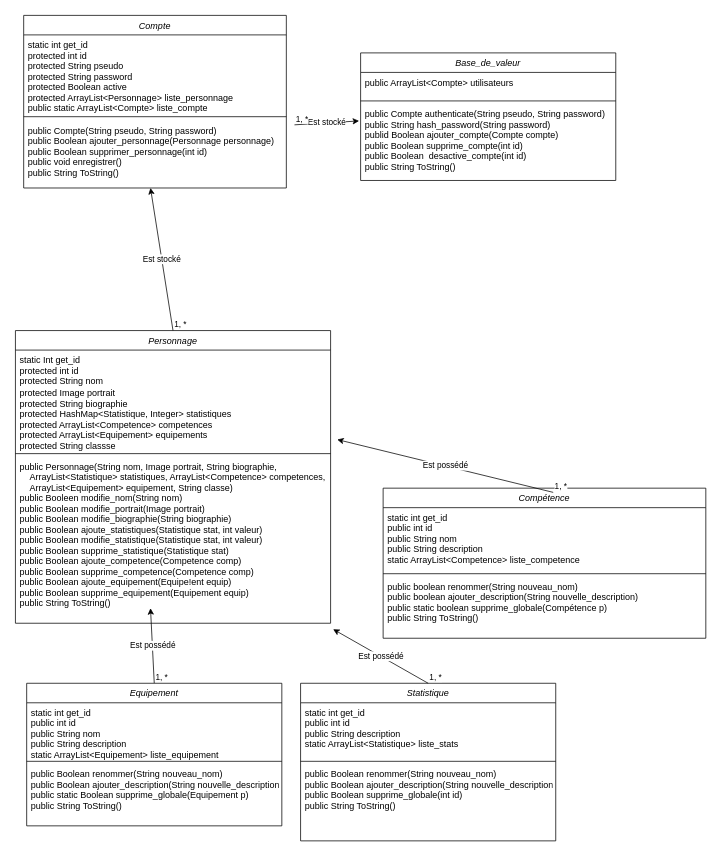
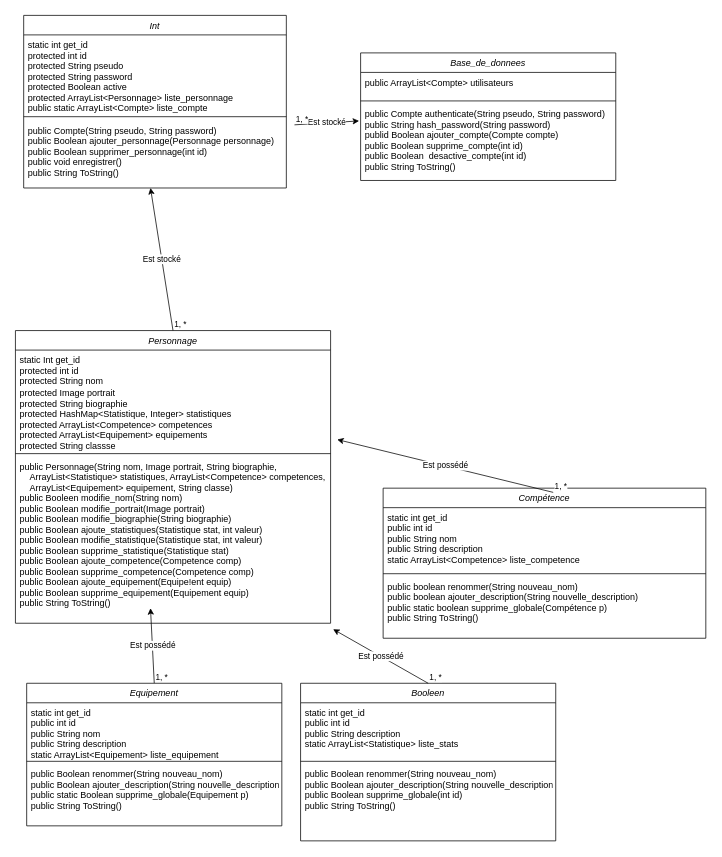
  <mxCell id="0" />
  <mxCell id="1" parent="0" />
- <mxCell id="2" value="Compte" style="swimlane;fontStyle=2;align=center;verticalAlign=top;childLayout=stackLayout;horizontal=1;startSize=26;horizontalStack=0;resizeParent=1;resizeLast=0;collapsible=1;marginBottom=0;rounded=0;shadow=0;strokeWidth=1;" vertex="1" parent="1"><mxGeometry x="31" y="20" width="350" height="230" as="geometry"><mxRectangle x="230" y="140" width="160" height="26" as="alternateBounds" /></mxGeometry></mxCell>
+ <mxCell id="2" value="Int" style="swimlane;fontStyle=2;align=center;verticalAlign=top;childLayout=stackLayout;horizontal=1;startSize=26;horizontalStack=0;resizeParent=1;resizeLast=0;collapsible=1;marginBottom=0;rounded=0;shadow=0;strokeWidth=1;" vertex="1" parent="1"><mxGeometry x="31" y="20" width="350" height="230" as="geometry"><mxRectangle x="230" y="140" width="160" height="26" as="alternateBounds" /></mxGeometry></mxCell>
  <mxCell id="3" value="static int get_id&#10;protected int id&#10;protected String pseudo&#10;protected String password&#10;protected Boolean active&#10;protected ArrayList&lt;Personnage&gt; liste_personnage&#10;public static ArrayList&lt;Compte&gt; liste_compte" style="text;align=left;verticalAlign=top;spacingLeft=4;spacingRight=4;overflow=hidden;rotatable=0;points=[[0,0.5],[1,0.5]];portConstraint=eastwest;" vertex="1" parent="2"><mxGeometry y="26" width="350" height="104" as="geometry" /></mxCell>
  <mxCell id="4" value="" style="line;html=1;strokeWidth=1;align=left;verticalAlign=middle;spacingTop=-1;spacingLeft=3;spacingRight=3;rotatable=0;labelPosition=right;points=[];portConstraint=eastwest;" vertex="1" parent="2"><mxGeometry y="130" width="350" height="10" as="geometry" /></mxCell>
  <mxCell id="5" value="public Compte(String pseudo, String password)&#10;public Boolean ajouter_personnage(Personnage personnage)&#10;public Boolean supprimer_personnage(int id)&#10;public void enregistrer()&#10;public String ToString()" style="text;align=left;verticalAlign=top;spacingLeft=4;spacingRight=4;overflow=hidden;rotatable=0;points=[[0,0.5],[1,0.5]];portConstraint=eastwest;" vertex="1" parent="2"><mxGeometry y="140" width="350" height="76" as="geometry" /></mxCell>
- <mxCell id="6" value="Base_de_valeur" style="swimlane;fontStyle=2;align=center;verticalAlign=top;childLayout=stackLayout;horizontal=1;startSize=26;horizontalStack=0;resizeParent=1;resizeLast=0;collapsible=1;marginBottom=0;rounded=0;shadow=0;strokeWidth=1;" vertex="1" parent="1"><mxGeometry x="480" y="70" width="340" height="170" as="geometry"><mxRectangle x="230" y="140" width="160" height="26" as="alternateBounds" /></mxGeometry></mxCell>
+ <mxCell id="6" value="Base_de_donnees" style="swimlane;fontStyle=2;align=center;verticalAlign=top;childLayout=stackLayout;horizontal=1;startSize=26;horizontalStack=0;resizeParent=1;resizeLast=0;collapsible=1;marginBottom=0;rounded=0;shadow=0;strokeWidth=1;" vertex="1" parent="1"><mxGeometry x="480" y="70" width="340" height="170" as="geometry"><mxRectangle x="230" y="140" width="160" height="26" as="alternateBounds" /></mxGeometry></mxCell>
  <mxCell id="7" value="public ArrayList&lt;Compte&gt; utilisateurs" style="text;align=left;verticalAlign=top;spacingLeft=4;spacingRight=4;overflow=hidden;rotatable=0;points=[[0,0.5],[1,0.5]];portConstraint=eastwest;" vertex="1" parent="6"><mxGeometry y="26" width="340" height="34" as="geometry" /></mxCell>
  <mxCell id="8" value="" style="line;html=1;strokeWidth=1;align=left;verticalAlign=middle;spacingTop=-1;spacingLeft=3;spacingRight=3;rotatable=0;labelPosition=right;points=[];portConstraint=eastwest;" vertex="1" parent="6"><mxGeometry y="60" width="340" height="8" as="geometry" /></mxCell>
  <mxCell id="9" value="public Compte authenticate(String pseudo, String password)&#10;public String hash_password(String password)&#10;publid Boolean ajouter_compte(Compte compte)&#10;public Boolean supprime_compte(int id)&#10;public Boolean  desactive_compte(int id)&#10;public String ToString()" style="text;align=left;verticalAlign=top;spacingLeft=4;spacingRight=4;overflow=hidden;rotatable=0;points=[[0,0.5],[1,0.5]];portConstraint=eastwest;" vertex="1" parent="6"><mxGeometry y="68" width="340" height="102" as="geometry" /></mxCell>
  <mxCell id="10" value="Personnage" style="swimlane;fontStyle=2;align=center;verticalAlign=top;childLayout=stackLayout;horizontal=1;startSize=26;horizontalStack=0;resizeParent=1;resizeLast=0;collapsible=1;marginBottom=0;rounded=0;shadow=0;strokeWidth=1;" vertex="1" parent="1"><mxGeometry x="20" y="440" width="420" height="390" as="geometry"><mxRectangle x="230" y="140" width="160" height="26" as="alternateBounds" /></mxGeometry></mxCell>
  <mxCell id="11" value="static Int get_id&#10;protected int id&#10;protected String nom" style="text;align=left;verticalAlign=top;spacingLeft=4;spacingRight=4;overflow=hidden;rotatable=0;points=[[0,0.5],[1,0.5]];portConstraint=eastwest;" vertex="1" parent="10"><mxGeometry y="26" width="420" height="44" as="geometry" /></mxCell>
  <mxCell id="12" value="protected Image portrait&#10;protected String biographie&#10;protected HashMap&lt;Statistique, Integer&gt; statistiques&#10;protected ArrayList&lt;Competence&gt; competences&#10;protected ArrayList&lt;Equipement&gt; equipements&#10;protected String classse " style="text;align=left;verticalAlign=top;spacingLeft=4;spacingRight=4;overflow=hidden;rotatable=0;points=[[0,0.5],[1,0.5]];portConstraint=eastwest;rounded=0;shadow=0;html=0;" vertex="1" parent="10"><mxGeometry y="70" width="420" height="90" as="geometry" /></mxCell>
  <mxCell id="13" value="" style="line;html=1;strokeWidth=1;align=left;verticalAlign=middle;spacingTop=-1;spacingLeft=3;spacingRight=3;rotatable=0;labelPosition=right;points=[];portConstraint=eastwest;" vertex="1" parent="10"><mxGeometry y="160" width="420" height="8" as="geometry" /></mxCell>
  <mxCell id="14" value="public Personnage(String nom, Image portrait, String biographie,&#10;    ArrayList&lt;Statistique&gt; statistiques, ArrayList&lt;Competence&gt; competences,&#10;    ArrayList&lt;Equipement&gt; equipement, String classe)&#10;public Booleen modifie_nom(String nom)&#10;public Boolean modifie_portrait(Image portrait)&#10;public Boolean modifie_biographie(String biographie)&#10;public Boolean ajoute_statistiques(Statistique stat, int valeur)&#10;public Boolean modifie_statistique(Statistique stat, int valeur)&#10;public Boolean supprime_statistique(Statistique stat)&#10;public Boolean ajoute_competence(Competence comp)&#10;public Boolean supprime_competence(Competence comp)&#10;public Boolean ajoute_equipement(Equipe!ent equip)&#10;public Boolean supprime_equipement(Equipement equip)&#10;public String ToString()" style="text;align=left;verticalAlign=top;spacingLeft=4;spacingRight=4;overflow=hidden;rotatable=0;points=[[0,0.5],[1,0.5]];portConstraint=eastwest;" vertex="1" parent="10"><mxGeometry y="168" width="420" height="222" as="geometry" /></mxCell>
  <mxCell id="15" value="Compétence" style="swimlane;fontStyle=2;align=center;verticalAlign=top;childLayout=stackLayout;horizontal=1;startSize=26;horizontalStack=0;resizeParent=1;resizeLast=0;collapsible=1;marginBottom=0;rounded=0;shadow=0;strokeWidth=1;" vertex="1" parent="1"><mxGeometry x="510" y="650" width="430" height="200" as="geometry"><mxRectangle x="230" y="140" width="160" height="26" as="alternateBounds" /></mxGeometry></mxCell>
  <mxCell id="16" value="static int get_id&#10;public int id&#10;public String nom&#10;public String description&#10;static ArrayList&lt;Competence&gt; liste_competence&#10;" style="text;align=left;verticalAlign=top;spacingLeft=4;spacingRight=4;overflow=hidden;rotatable=0;points=[[0,0.5],[1,0.5]];portConstraint=eastwest;" vertex="1" parent="15"><mxGeometry y="26" width="430" height="84" as="geometry" /></mxCell>
  <mxCell id="17" value="" style="line;html=1;strokeWidth=1;align=left;verticalAlign=middle;spacingTop=-1;spacingLeft=3;spacingRight=3;rotatable=0;labelPosition=right;points=[];portConstraint=eastwest;" vertex="1" parent="15"><mxGeometry y="110" width="430" height="8" as="geometry" /></mxCell>
  <mxCell id="18" value="public boolean renommer(String nouveau_nom)&#10;public boolean ajouter_description(String nouvelle_description)&#10;public static boolean supprime_globale(Compétence p)&#10;public String ToString()" style="text;align=left;verticalAlign=top;spacingLeft=4;spacingRight=4;overflow=hidden;rotatable=0;points=[[0,0.5],[1,0.5]];portConstraint=eastwest;" vertex="1" parent="15"><mxGeometry y="118" width="430" height="82" as="geometry" /></mxCell>
- <mxCell id="19" value="Statistique" style="swimlane;fontStyle=2;align=center;verticalAlign=top;childLayout=stackLayout;horizontal=1;startSize=26;horizontalStack=0;resizeParent=1;resizeLast=0;collapsible=1;marginBottom=0;rounded=0;shadow=0;strokeWidth=1;" vertex="1" parent="1"><mxGeometry x="400" y="910" width="340" height="210" as="geometry"><mxRectangle x="230" y="140" width="160" height="26" as="alternateBounds" /></mxGeometry></mxCell>
+ <mxCell id="19" value="Booleen" style="swimlane;fontStyle=2;align=center;verticalAlign=top;childLayout=stackLayout;horizontal=1;startSize=26;horizontalStack=0;resizeParent=1;resizeLast=0;collapsible=1;marginBottom=0;rounded=0;shadow=0;strokeWidth=1;" vertex="1" parent="1"><mxGeometry x="400" y="910" width="340" height="210" as="geometry"><mxRectangle x="230" y="140" width="160" height="26" as="alternateBounds" /></mxGeometry></mxCell>
  <mxCell id="20" value="static int get_id&#10;public int id&#10;public String description&#10;static ArrayList&lt;Statistique&gt; liste_stats" style="text;align=left;verticalAlign=top;spacingLeft=4;spacingRight=4;overflow=hidden;rotatable=0;points=[[0,0.5],[1,0.5]];portConstraint=eastwest;" vertex="1" parent="19"><mxGeometry y="26" width="340" height="74" as="geometry" /></mxCell>
  <mxCell id="21" value="" style="line;html=1;strokeWidth=1;align=left;verticalAlign=middle;spacingTop=-1;spacingLeft=3;spacingRight=3;rotatable=0;labelPosition=right;points=[];portConstraint=eastwest;" vertex="1" parent="19"><mxGeometry y="100" width="340" height="8" as="geometry" /></mxCell>
  <mxCell id="22" value="public Boolean renommer(String nouveau_nom)&#10;public Boolean ajouter_description(String nouvelle_description)&#10;public Boolean supprime_globale(int id)&#10;public String ToString()" style="text;align=left;verticalAlign=top;spacingLeft=4;spacingRight=4;overflow=hidden;rotatable=0;points=[[0,0.5],[1,0.5]];portConstraint=eastwest;" vertex="1" parent="19"><mxGeometry y="108" width="340" height="102" as="geometry" /></mxCell>
  <mxCell id="23" value="Est stocké" style="endArrow=classic;html=1;rounded=0;exitX=1.031;exitY=0.077;exitDx=0;exitDy=0;exitPerimeter=0;entryX=-0.006;entryY=0.222;entryDx=0;entryDy=0;entryPerimeter=0;" edge="1" parent="1" source="5" target="9"><mxGeometry relative="1" as="geometry"><mxPoint x="360" y="170" as="sourcePoint" /><mxPoint x="520" y="170" as="targetPoint" /></mxGeometry></mxCell>
  <mxCell id="24" value="1, *" style="edgeLabel;resizable=0;html=1;;align=left;verticalAlign=bottom;" connectable="0" vertex="1" parent="23"><mxGeometry x="-1" relative="1" as="geometry" /></mxCell>
  <mxCell id="25" value="&lt;div&gt;&lt;br&gt;&lt;/div&gt;&lt;div&gt;&lt;br&gt;&lt;/div&gt;" style="edgeLabel;resizable=0;html=1;;align=right;verticalAlign=bottom;" connectable="0" vertex="1" parent="23"><mxGeometry x="1" relative="1" as="geometry" /></mxCell>
  <mxCell id="26" value="Est stocké" style="endArrow=classic;html=1;rounded=0;exitX=0.5;exitY=0;exitDx=0;exitDy=0;" edge="1" parent="1" source="10"><mxGeometry relative="1" as="geometry"><mxPoint x="80" y="373" as="sourcePoint" /><mxPoint x="200" y="250" as="targetPoint" /></mxGeometry></mxCell>
  <mxCell id="27" value="1, *" style="edgeLabel;resizable=0;html=1;;align=left;verticalAlign=bottom;" connectable="0" vertex="1" parent="26"><mxGeometry x="-1" relative="1" as="geometry" /></mxCell>
  <mxCell id="28" value="&lt;div&gt;&lt;br&gt;&lt;/div&gt;&lt;div&gt;&lt;br&gt;&lt;/div&gt;" style="edgeLabel;resizable=0;html=1;;align=right;verticalAlign=bottom;" connectable="0" vertex="1" parent="26"><mxGeometry x="1" relative="1" as="geometry" /></mxCell>
  <mxCell id="29" value="Est possédé" style="endArrow=classic;html=1;rounded=0;exitX=0.5;exitY=0;exitDx=0;exitDy=0;" edge="1" parent="1" source="38"><mxGeometry relative="1" as="geometry"><mxPoint x="230" y="880" as="sourcePoint" /><mxPoint x="200" y="810" as="targetPoint" /></mxGeometry></mxCell>
  <mxCell id="30" value="1, *" style="edgeLabel;resizable=0;html=1;;align=left;verticalAlign=bottom;" connectable="0" vertex="1" parent="29"><mxGeometry x="-1" relative="1" as="geometry" /></mxCell>
  <mxCell id="31" value="&lt;div&gt;&lt;br&gt;&lt;/div&gt;&lt;div&gt;&lt;br&gt;&lt;/div&gt;" style="edgeLabel;resizable=0;html=1;;align=right;verticalAlign=bottom;" connectable="0" vertex="1" parent="29"><mxGeometry x="1" relative="1" as="geometry" /></mxCell>
  <mxCell id="32" value="Est possédé" style="endArrow=classic;html=1;rounded=0;exitX=0.527;exitY=0.028;exitDx=0;exitDy=0;entryX=1.021;entryY=0.836;entryDx=0;entryDy=0;entryPerimeter=0;exitPerimeter=0;" edge="1" parent="1" source="15" target="12"><mxGeometry relative="1" as="geometry"><mxPoint x="497" y="650" as="sourcePoint" /><mxPoint x="467" y="530" as="targetPoint" /></mxGeometry></mxCell>
  <mxCell id="33" value="1, *" style="edgeLabel;resizable=0;html=1;;align=left;verticalAlign=bottom;" connectable="0" vertex="1" parent="32"><mxGeometry x="-1" relative="1" as="geometry" /></mxCell>
  <mxCell id="34" value="&lt;div&gt;&lt;br&gt;&lt;/div&gt;&lt;div&gt;&lt;br&gt;&lt;/div&gt;" style="edgeLabel;resizable=0;html=1;;align=right;verticalAlign=bottom;" connectable="0" vertex="1" parent="32"><mxGeometry x="1" relative="1" as="geometry" /></mxCell>
  <mxCell id="35" value="Est possédé" style="endArrow=classic;html=1;rounded=0;exitX=0.5;exitY=0;exitDx=0;exitDy=0;entryX=1.008;entryY=1.036;entryDx=0;entryDy=0;entryPerimeter=0;" edge="1" parent="1" source="19" target="14"><mxGeometry relative="1" as="geometry"><mxPoint x="690" y="821" as="sourcePoint" /><mxPoint x="660" y="701" as="targetPoint" /></mxGeometry></mxCell>
  <mxCell id="36" value="1, *" style="edgeLabel;resizable=0;html=1;;align=left;verticalAlign=bottom;" connectable="0" vertex="1" parent="35"><mxGeometry x="-1" relative="1" as="geometry" /></mxCell>
  <mxCell id="37" value="&lt;div&gt;&lt;br&gt;&lt;/div&gt;&lt;div&gt;&lt;br&gt;&lt;/div&gt;" style="edgeLabel;resizable=0;html=1;;align=right;verticalAlign=bottom;" connectable="0" vertex="1" parent="35"><mxGeometry x="1" relative="1" as="geometry" /></mxCell>
  <mxCell id="38" value="Equipement" style="swimlane;fontStyle=2;align=center;verticalAlign=top;childLayout=stackLayout;horizontal=1;startSize=26;horizontalStack=0;resizeParent=1;resizeLast=0;collapsible=1;marginBottom=0;rounded=0;shadow=0;strokeWidth=1;" vertex="1" parent="1"><mxGeometry x="35" y="910" width="340" height="190" as="geometry"><mxRectangle x="230" y="140" width="160" height="26" as="alternateBounds" /></mxGeometry></mxCell>
  <mxCell id="39" value="static int get_id&#10;public int id&#10;public String nom&#10;public String description&#10;static ArrayList&lt;Equipement&gt; liste_equipement" style="text;align=left;verticalAlign=top;spacingLeft=4;spacingRight=4;overflow=hidden;rotatable=0;points=[[0,0.5],[1,0.5]];portConstraint=eastwest;" vertex="1" parent="38"><mxGeometry y="26" width="340" height="74" as="geometry" /></mxCell>
  <mxCell id="40" value="" style="line;html=1;strokeWidth=1;align=left;verticalAlign=middle;spacingTop=-1;spacingLeft=3;spacingRight=3;rotatable=0;labelPosition=right;points=[];portConstraint=eastwest;" vertex="1" parent="38"><mxGeometry y="100" width="340" height="8" as="geometry" /></mxCell>
  <mxCell id="41" value="public Boolean renommer(String nouveau_nom)&#10;public Boolean ajouter_description(String nouvelle_description)&#10;public static Boolean supprime_globale(Equipement p)&#10;public String ToString()" style="text;align=left;verticalAlign=top;spacingLeft=4;spacingRight=4;overflow=hidden;rotatable=0;points=[[0,0.5],[1,0.5]];portConstraint=eastwest;" vertex="1" parent="38"><mxGeometry y="108" width="340" height="82" as="geometry" /></mxCell>
